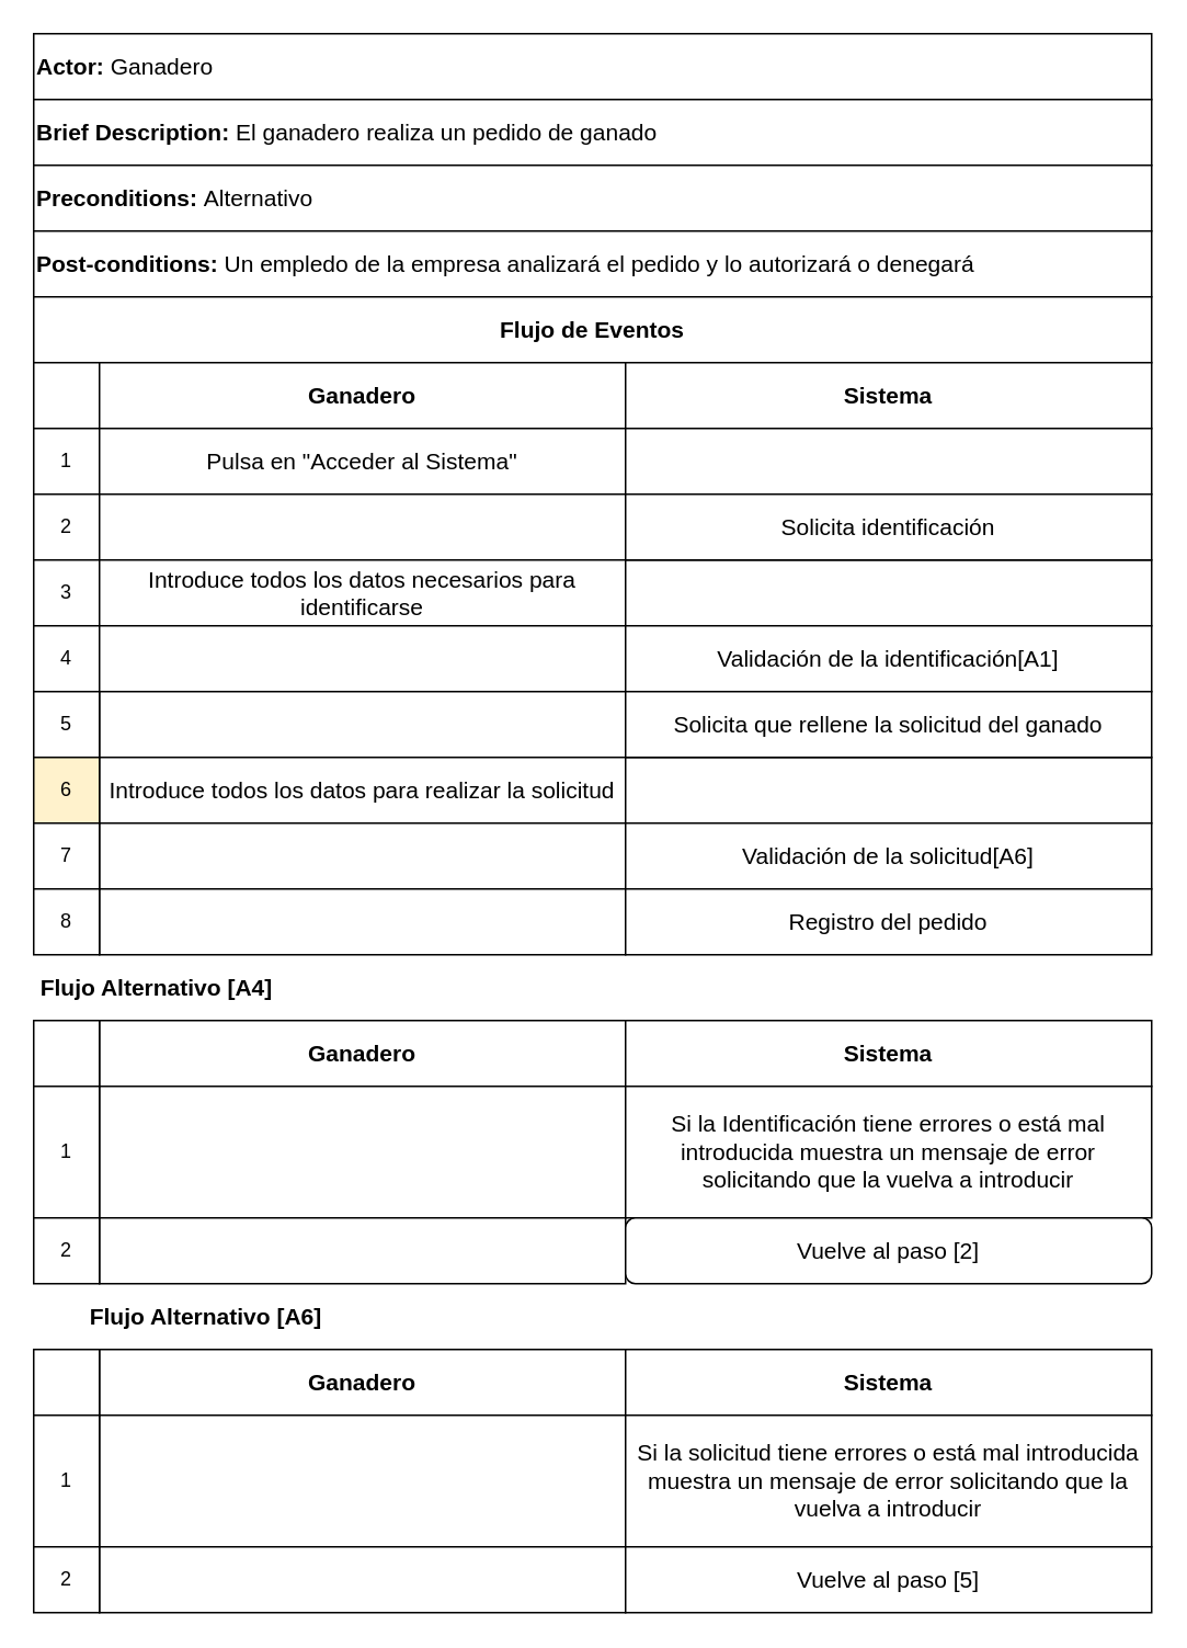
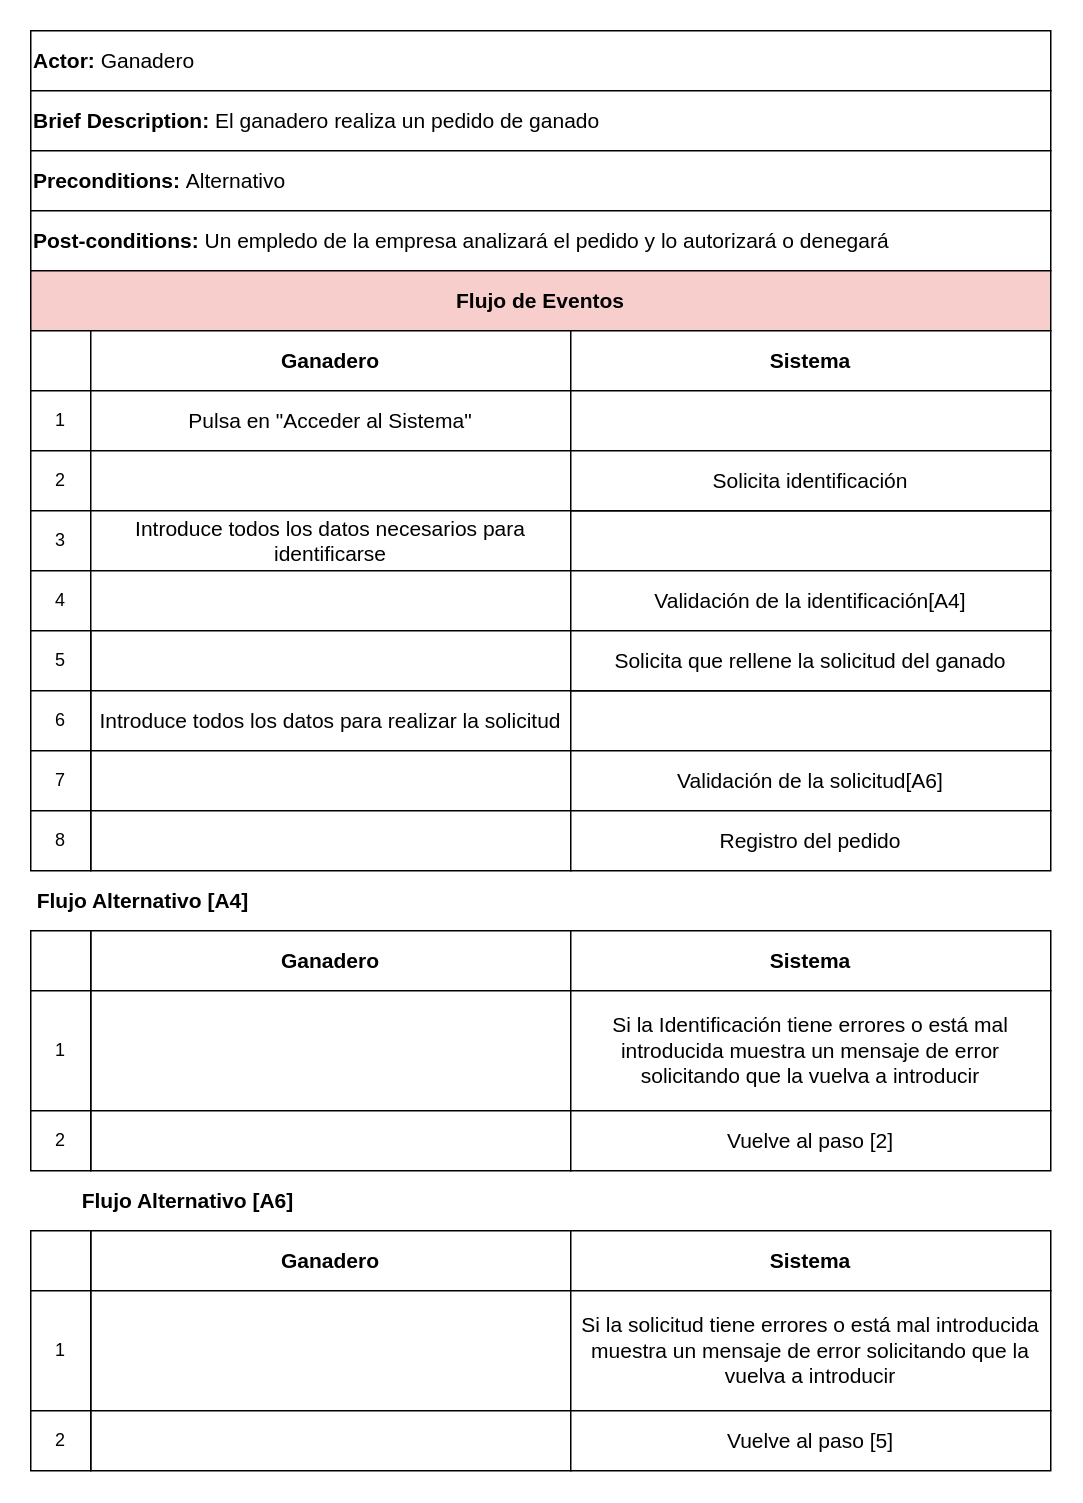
  <mxCell id="0" />
  <mxCell id="1" parent="0" />
  <mxCell id="2" value="&lt;font style=&quot;font-size: 14px&quot;&gt;&lt;b&gt;Actor:&amp;nbsp;&lt;/b&gt;Ganadero&lt;/font&gt;" style="rounded=0;whiteSpace=wrap;html=1;align=left;" vertex="1" parent="1"><mxGeometry x="20" y="20" width="680" height="40" as="geometry" /></mxCell>
  <mxCell id="3" value="&lt;font style=&quot;font-size: 14px&quot;&gt;&lt;b&gt;Brief Description: &lt;/b&gt;El ganadero realiza un pedido de ganado&lt;/font&gt;" style="rounded=0;whiteSpace=wrap;html=1;align=left;" vertex="1" parent="1"><mxGeometry x="20" y="60" width="680" height="40" as="geometry" /></mxCell>
  <mxCell id="4" value="&lt;font style=&quot;font-size: 14px&quot;&gt;&lt;b&gt;Preconditions: &lt;/b&gt;Alternativo&lt;/font&gt;" style="rounded=0;whiteSpace=wrap;html=1;align=left;" vertex="1" parent="1"><mxGeometry x="20" y="100" width="680" height="40" as="geometry" /></mxCell>
  <mxCell id="5" value="&lt;font style=&quot;font-size: 14px&quot;&gt;&lt;b&gt;Post-conditions: &lt;/b&gt;Un empledo de la empresa analizará el pedido y lo autorizará o denegará&amp;nbsp;&amp;nbsp;&lt;/font&gt;" style="rounded=0;whiteSpace=wrap;html=1;align=left;" vertex="1" parent="1"><mxGeometry x="20" y="140" width="680" height="40" as="geometry" /></mxCell>
- <mxCell id="6" value="&lt;b&gt;&lt;font style=&quot;font-size: 14px&quot;&gt;Flujo de Eventos&lt;/font&gt;&lt;/b&gt;" style="rounded=0;whiteSpace=wrap;html=1;" vertex="1" parent="1"><mxGeometry x="20" y="180" width="680" height="40" as="geometry" /></mxCell>
+ <mxCell id="6" value="&lt;b&gt;&lt;font style=&quot;font-size: 14px&quot;&gt;Flujo de Eventos&lt;/font&gt;&lt;/b&gt;" style="rounded=0;whiteSpace=wrap;html=1;fillColor=#f8cecc;" vertex="1" parent="1"><mxGeometry x="20" y="180" width="680" height="40" as="geometry" /></mxCell>
  <mxCell id="7" value="" style="rounded=0;whiteSpace=wrap;html=1;" vertex="1" parent="1"><mxGeometry x="20" y="220" width="40" height="40" as="geometry" /></mxCell>
  <mxCell id="8" value="1" style="rounded=0;whiteSpace=wrap;html=1;" vertex="1" parent="1"><mxGeometry x="20" y="260" width="40" height="40" as="geometry" /></mxCell>
  <mxCell id="9" value="2" style="rounded=0;whiteSpace=wrap;html=1;" vertex="1" parent="1"><mxGeometry x="20" y="300" width="40" height="40" as="geometry" /></mxCell>
  <mxCell id="10" value="3" style="rounded=0;whiteSpace=wrap;html=1;" vertex="1" parent="1"><mxGeometry x="20" y="340" width="40" height="40" as="geometry" /></mxCell>
  <mxCell id="11" value="4" style="rounded=0;whiteSpace=wrap;html=1;" vertex="1" parent="1"><mxGeometry x="20" y="380" width="40" height="40" as="geometry" /></mxCell>
  <mxCell id="12" value="&lt;b&gt;&lt;font style=&quot;font-size: 14px&quot;&gt;Ganadero&lt;/font&gt;&lt;/b&gt;" style="rounded=0;whiteSpace=wrap;html=1;" vertex="1" parent="1"><mxGeometry x="60" y="220" width="320" height="40" as="geometry" /></mxCell>
  <mxCell id="13" value="&lt;b&gt;&lt;font style=&quot;font-size: 14px&quot;&gt;Sistema&lt;/font&gt;&lt;/b&gt;" style="rounded=0;whiteSpace=wrap;html=1;" vertex="1" parent="1"><mxGeometry x="380" y="220" width="320" height="40" as="geometry" /></mxCell>
  <mxCell id="14" value="&lt;font style=&quot;font-size: 14px&quot;&gt;Pulsa en &quot;Acceder al Sistema&quot;&lt;/font&gt;" style="rounded=0;whiteSpace=wrap;html=1;" vertex="1" parent="1"><mxGeometry x="60" y="260" width="320" height="40" as="geometry" /></mxCell>
  <mxCell id="15" value="" style="rounded=0;whiteSpace=wrap;html=1;" vertex="1" parent="1"><mxGeometry x="60" y="300" width="320" height="40" as="geometry" /></mxCell>
  <mxCell id="16" value="" style="rounded=0;whiteSpace=wrap;html=1;" vertex="1" parent="1"><mxGeometry x="380" y="260" width="320" height="40" as="geometry" /></mxCell>
  <mxCell id="17" value="&lt;font style=&quot;font-size: 14px&quot;&gt;Introduce todos los datos necesarios para identificarse&lt;/font&gt;" style="rounded=0;whiteSpace=wrap;html=1;" vertex="1" parent="1"><mxGeometry x="60" y="340" width="320" height="40" as="geometry" /></mxCell>
  <mxCell id="18" value="" style="rounded=0;whiteSpace=wrap;html=1;" vertex="1" parent="1"><mxGeometry x="380" y="340" width="320" height="40" as="geometry" /></mxCell>
  <mxCell id="19" value="&lt;font style=&quot;font-size: 14px&quot;&gt;Solicita identificación&lt;/font&gt;" style="rounded=0;whiteSpace=wrap;html=1;" vertex="1" parent="1"><mxGeometry x="380" y="300" width="320" height="40" as="geometry" /></mxCell>
  <mxCell id="20" value="" style="rounded=0;whiteSpace=wrap;html=1;" vertex="1" parent="1"><mxGeometry x="60" y="380" width="320" height="40" as="geometry" /></mxCell>
  <mxCell id="21" value="" style="rounded=0;whiteSpace=wrap;html=1;" vertex="1" parent="1"><mxGeometry x="60" y="420" width="320" height="40" as="geometry" /></mxCell>
- <mxCell id="22" value="&lt;font style=&quot;font-size: 14px&quot;&gt;Validación de la identificación[A1]&lt;/font&gt;" style="rounded=0;whiteSpace=wrap;html=1;" vertex="1" parent="1"><mxGeometry x="380" y="380" width="320" height="40" as="geometry" /></mxCell>
+ <mxCell id="22" value="&lt;font style=&quot;font-size: 14px&quot;&gt;Validación de la identificación[A4]&lt;/font&gt;" style="rounded=0;whiteSpace=wrap;html=1;" vertex="1" parent="1"><mxGeometry x="380" y="380" width="320" height="40" as="geometry" /></mxCell>
  <mxCell id="23" value="&lt;font style=&quot;font-size: 14px&quot;&gt;Introduce todos los datos para realizar la solicitud&lt;/font&gt;" style="rounded=0;whiteSpace=wrap;html=1;" vertex="1" parent="1"><mxGeometry x="60" y="460" width="320" height="40" as="geometry" /></mxCell>
  <mxCell id="24" value="" style="rounded=0;whiteSpace=wrap;html=1;" vertex="1" parent="1"><mxGeometry x="380" y="460" width="320" height="40" as="geometry" /></mxCell>
  <mxCell id="25" value="&lt;font style=&quot;font-size: 14px&quot;&gt;Solicita que rellene la solicitud del ganado&lt;/font&gt;" style="rounded=0;whiteSpace=wrap;html=1;" vertex="1" parent="1"><mxGeometry x="380" y="420" width="320" height="40" as="geometry" /></mxCell>
  <mxCell id="26" value="" style="rounded=0;whiteSpace=wrap;html=1;" vertex="1" parent="1"><mxGeometry x="60" y="500" width="320" height="40" as="geometry" /></mxCell>
  <mxCell id="27" value="" style="rounded=0;whiteSpace=wrap;html=1;" vertex="1" parent="1"><mxGeometry x="60" y="540" width="320" height="40" as="geometry" /></mxCell>
  <mxCell id="28" value="&lt;font style=&quot;font-size: 14px&quot;&gt;Validación de la solicitud[A6]&lt;/font&gt;" style="rounded=0;whiteSpace=wrap;html=1;" vertex="1" parent="1"><mxGeometry x="380" y="500" width="320" height="40" as="geometry" /></mxCell>
  <mxCell id="29" value="&lt;b&gt;&lt;font style=&quot;font-size: 14px&quot;&gt;Ganadero&lt;/font&gt;&lt;/b&gt;" style="rounded=0;whiteSpace=wrap;html=1;" vertex="1" parent="1"><mxGeometry x="60" y="620" width="320" height="40" as="geometry" /></mxCell>
  <mxCell id="30" value="&lt;b&gt;&lt;font style=&quot;font-size: 14px&quot;&gt;Sistema&lt;/font&gt;&lt;/b&gt;" style="rounded=0;whiteSpace=wrap;html=1;" vertex="1" parent="1"><mxGeometry x="380" y="620" width="320" height="40" as="geometry" /></mxCell>
  <mxCell id="31" value="&lt;font style=&quot;font-size: 14px&quot;&gt;Registro del pedido&lt;/font&gt;" style="rounded=0;whiteSpace=wrap;html=1;" vertex="1" parent="1"><mxGeometry x="380" y="540" width="320" height="40" as="geometry" /></mxCell>
  <mxCell id="32" value="" style="rounded=0;whiteSpace=wrap;html=1;" vertex="1" parent="1"><mxGeometry x="60" y="660" width="320" height="80" as="geometry" /></mxCell>
  <mxCell id="33" value="" style="rounded=0;whiteSpace=wrap;html=1;" vertex="1" parent="1"><mxGeometry x="60" y="740" width="320" height="40" as="geometry" /></mxCell>
  <mxCell id="34" value="&lt;font style=&quot;font-size: 14px&quot;&gt;Si la Identificación tiene errores o está mal introducida muestra un mensaje de error solicitando que la vuelva a introducir&lt;/font&gt;" style="rounded=0;whiteSpace=wrap;html=1;" vertex="1" parent="1"><mxGeometry x="380" y="660" width="320" height="80" as="geometry" /></mxCell>
- <mxCell id="35" value="&lt;font style=&quot;font-size: 14px&quot;&gt;Vuelve al paso [2]&lt;/font&gt;" style="whiteSpace=wrap;html=1;rounded=1;" vertex="1" parent="1"><mxGeometry x="380" y="740" width="320" height="40" as="geometry" /></mxCell>
+ <mxCell id="35" value="&lt;font style=&quot;font-size: 14px&quot;&gt;Vuelve al paso [2]&lt;/font&gt;" style="rounded=0;whiteSpace=wrap;html=1;" vertex="1" parent="1"><mxGeometry x="380" y="740" width="320" height="40" as="geometry" /></mxCell>
  <mxCell id="36" value="5" style="rounded=0;whiteSpace=wrap;html=1;" vertex="1" parent="1"><mxGeometry x="20" y="420" width="40" height="40" as="geometry" /></mxCell>
- <mxCell id="37" value="6" style="rounded=0;whiteSpace=wrap;html=1;fillColor=#fff2cc;" vertex="1" parent="1"><mxGeometry x="20" y="460" width="40" height="40" as="geometry" /></mxCell>
+ <mxCell id="37" value="6" style="rounded=0;whiteSpace=wrap;html=1;" vertex="1" parent="1"><mxGeometry x="20" y="460" width="40" height="40" as="geometry" /></mxCell>
  <mxCell id="38" value="7" style="rounded=0;whiteSpace=wrap;html=1;" vertex="1" parent="1"><mxGeometry x="20" y="500" width="40" height="40" as="geometry" /></mxCell>
  <mxCell id="39" value="8" style="rounded=0;whiteSpace=wrap;html=1;" vertex="1" parent="1"><mxGeometry x="20" y="540" width="40" height="40" as="geometry" /></mxCell>
  <mxCell id="40" value="" style="rounded=0;whiteSpace=wrap;html=1;" vertex="1" parent="1"><mxGeometry x="20" y="620" width="40" height="40" as="geometry" /></mxCell>
  <mxCell id="41" value="1" style="rounded=0;whiteSpace=wrap;html=1;" vertex="1" parent="1"><mxGeometry x="20" y="660" width="40" height="80" as="geometry" /></mxCell>
  <mxCell id="42" value="2" style="rounded=0;whiteSpace=wrap;html=1;" vertex="1" parent="1"><mxGeometry x="20" y="740" width="40" height="40" as="geometry" /></mxCell>
  <mxCell id="43" value="&lt;font style=&quot;font-size: 14px&quot;&gt;&lt;b&gt;Flujo Alternativo [A4]&lt;/b&gt;&lt;/font&gt;" style="text;html=1;strokeColor=none;fillColor=none;align=center;verticalAlign=middle;whiteSpace=wrap;rounded=0;" vertex="1" parent="1"><mxGeometry x="20" y="590" width="150" height="20" as="geometry" /></mxCell>
  <mxCell id="44" value="&lt;b&gt;&lt;font style=&quot;font-size: 14px&quot;&gt;Ganadero&lt;/font&gt;&lt;/b&gt;" style="rounded=0;whiteSpace=wrap;html=1;" vertex="1" parent="1"><mxGeometry x="60" y="820" width="320" height="40" as="geometry" /></mxCell>
  <mxCell id="45" value="&lt;b&gt;&lt;font style=&quot;font-size: 14px&quot;&gt;Sistema&lt;/font&gt;&lt;/b&gt;" style="rounded=0;whiteSpace=wrap;html=1;" vertex="1" parent="1"><mxGeometry x="380" y="820" width="320" height="40" as="geometry" /></mxCell>
  <mxCell id="46" value="" style="rounded=0;whiteSpace=wrap;html=1;" vertex="1" parent="1"><mxGeometry x="60" y="860" width="320" height="80" as="geometry" /></mxCell>
  <mxCell id="47" value="" style="rounded=0;whiteSpace=wrap;html=1;" vertex="1" parent="1"><mxGeometry x="60" y="940" width="320" height="40" as="geometry" /></mxCell>
  <mxCell id="48" value="&lt;font style=&quot;font-size: 14px&quot;&gt;Si la solicitud tiene errores o está mal introducida muestra un mensaje de error solicitando que la vuelva a introducir&lt;/font&gt;" style="rounded=0;whiteSpace=wrap;html=1;" vertex="1" parent="1"><mxGeometry x="380" y="860" width="320" height="80" as="geometry" /></mxCell>
  <mxCell id="49" value="&lt;font style=&quot;font-size: 14px&quot;&gt;Vuelve al paso [5]&lt;/font&gt;" style="rounded=0;whiteSpace=wrap;html=1;" vertex="1" parent="1"><mxGeometry x="380" y="940" width="320" height="40" as="geometry" /></mxCell>
  <mxCell id="50" value="" style="rounded=0;whiteSpace=wrap;html=1;" vertex="1" parent="1"><mxGeometry x="20" y="820" width="40" height="40" as="geometry" /></mxCell>
  <mxCell id="51" value="1" style="rounded=0;whiteSpace=wrap;html=1;" vertex="1" parent="1"><mxGeometry x="20" y="860" width="40" height="80" as="geometry" /></mxCell>
  <mxCell id="52" value="2" style="rounded=0;whiteSpace=wrap;html=1;" vertex="1" parent="1"><mxGeometry x="20" y="940" width="40" height="40" as="geometry" /></mxCell>
  <mxCell id="53" value="&lt;font style=&quot;font-size: 14px&quot;&gt;&lt;b&gt;Flujo Alternativo [A6]&lt;/b&gt;&lt;/font&gt;" style="text;html=1;strokeColor=none;fillColor=none;align=center;verticalAlign=middle;whiteSpace=wrap;rounded=0;" vertex="1" parent="1"><mxGeometry x="50" y="790" width="150" height="20" as="geometry" /></mxCell>
